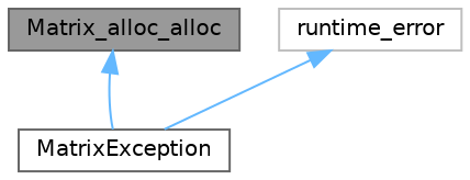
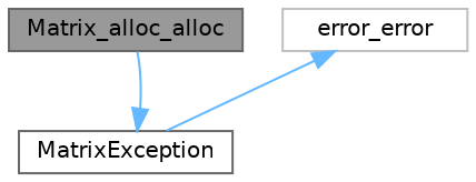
  digraph {
    node [color=gray40 fillcolor=white fontname=Helvetica fontsize=10 shape=box style=filled]
    edge [color=steelblue1 dir=back fontname=Helvetica fontsize=10 labelfontname=Helvetica labelfontsize=10 style=solid]
    n1 [fillcolor=grey60 fontcolor=black height=0.2 label=Matrix_alloc_alloc width=0.4]
    n2 [height=0.2 label=MatrixException width=0.4]
-   n3 [color=grey75 height=0.2 label=runtime_error width=0.4]
-   n1 -> n2
+   n3 [color=grey75 height=0.2 label=error_error width=0.4]
+   n2 -> n1
    n3 -> n2
  }
